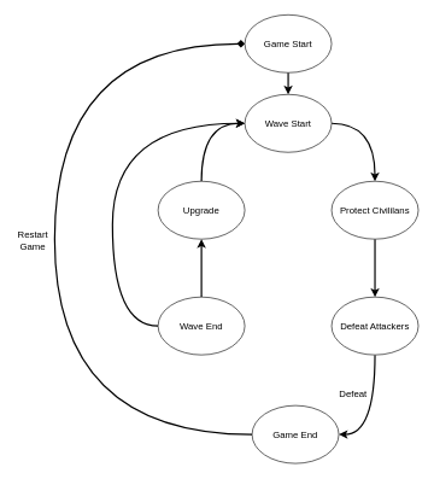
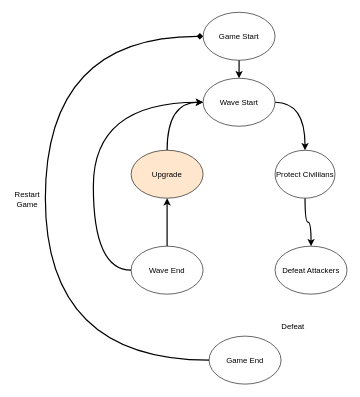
  <mxCell id="0" />
  <mxCell id="1" parent="0" />
  <mxCell id="2" style="edgeStyle=orthogonalEdgeStyle;curved=1;orthogonalLoop=1;jettySize=auto;html=1;entryX=0.5;entryY=0;entryDx=0;entryDy=0;strokeColor=#000000;strokeWidth=2;fontSize=13;fontStyle=0" edge="1" parent="1" source="3" target="8"><mxGeometry relative="1" as="geometry" /></mxCell>
  <mxCell id="3" value="Game Start" style="ellipse;whiteSpace=wrap;html=1;fontSize=13;fontStyle=0" vertex="1" parent="1"><mxGeometry x="338" y="20" width="120" height="80" as="geometry" /></mxCell>
  <mxCell id="4" style="edgeStyle=orthogonalEdgeStyle;orthogonalLoop=1;jettySize=auto;html=1;entryX=0;entryY=0.5;entryDx=0;entryDy=0;strokeColor=#000000;curved=1;exitX=0;exitY=0.5;exitDx=0;exitDy=0;strokeWidth=2;fontSize=13;fontStyle=0;endArrow=diamond;" edge="1" parent="1" source="5" target="3"><mxGeometry relative="1" as="geometry"><Array as="points"><mxPoint x="75" y="600" /><mxPoint x="75" y="60" /></Array></mxGeometry></mxCell>
  <mxCell id="5" value="Game End" style="ellipse;whiteSpace=wrap;html=1;fontSize=13;fontStyle=0" vertex="1" parent="1"><mxGeometry x="348" y="560" width="120" height="80" as="geometry" /></mxCell>
  <mxCell id="6" value="&lt;div style=&quot;font-size: 13px;&quot;&gt;Restart Game&lt;/div&gt;&lt;div style=&quot;font-size: 13px;&quot;&gt;&lt;br style=&quot;font-size: 13px;&quot;&gt;&lt;/div&gt;" style="text;html=1;strokeColor=none;fillColor=none;align=center;verticalAlign=middle;whiteSpace=wrap;rounded=0;fontSize=13;fontStyle=0" vertex="1" parent="1"><mxGeometry x="20" y="330" width="50" height="20" as="geometry" /></mxCell>
  <mxCell id="7" style="edgeStyle=orthogonalEdgeStyle;curved=1;orthogonalLoop=1;jettySize=auto;html=1;exitX=1;exitY=0.5;exitDx=0;exitDy=0;entryX=0.5;entryY=0;entryDx=0;entryDy=0;strokeColor=#000000;strokeWidth=2;fontSize=13;fontStyle=0" edge="1" parent="1" source="8" target="10"><mxGeometry relative="1" as="geometry" /></mxCell>
  <mxCell id="8" value="&lt;div style=&quot;font-size: 13px;&quot;&gt;Wave Start&lt;/div&gt;" style="ellipse;whiteSpace=wrap;html=1;fontSize=13;fontStyle=0" vertex="1" parent="1"><mxGeometry x="338" y="130" width="120" height="80" as="geometry" /></mxCell>
  <mxCell id="9" value="" style="edgeStyle=orthogonalEdgeStyle;curved=1;orthogonalLoop=1;jettySize=auto;html=1;strokeColor=#000000;strokeWidth=2;fontSize=13;fontStyle=0" edge="1" parent="1" source="10" target="12"><mxGeometry relative="1" as="geometry" /></mxCell>
- <mxCell id="10" value="Protect Civililans" style="ellipse;whiteSpace=wrap;html=1;fontSize=13;fontStyle=0" vertex="1" parent="1"><mxGeometry x="458" y="250" width="120" height="80" as="geometry" /></mxCell>
- <mxCell id="11" style="edgeStyle=orthogonalEdgeStyle;curved=1;orthogonalLoop=1;jettySize=auto;html=1;entryX=1;entryY=0.5;entryDx=0;entryDy=0;strokeColor=#000000;strokeWidth=2;fontSize=13;fontStyle=0" edge="1" parent="1" source="12" target="5"><mxGeometry relative="1" as="geometry" /></mxCell>
+ <mxCell id="10" value="Protect Civililans" style="ellipse;whiteSpace=wrap;html=1;fontSize=13;fontStyle=0" vertex="1" parent="1"><mxGeometry x="458" y="250" width="100" height="80" as="geometry" /></mxCell>
  <mxCell id="12" value="Defeat Attackers" style="ellipse;whiteSpace=wrap;html=1;fontSize=13;fontStyle=0" vertex="1" parent="1"><mxGeometry x="458" y="410" width="120" height="80" as="geometry" /></mxCell>
  <mxCell id="13" style="edgeStyle=orthogonalEdgeStyle;curved=1;orthogonalLoop=1;jettySize=auto;html=1;exitX=0.5;exitY=0;exitDx=0;exitDy=0;entryX=0.5;entryY=1;entryDx=0;entryDy=0;strokeColor=#000000;strokeWidth=2;fontSize=13;fontStyle=0" edge="1" parent="1" source="15" target="17"><mxGeometry relative="1" as="geometry" /></mxCell>
  <mxCell id="14" style="edgeStyle=orthogonalEdgeStyle;curved=1;orthogonalLoop=1;jettySize=auto;html=1;entryX=0;entryY=0.5;entryDx=0;entryDy=0;strokeColor=#000000;strokeWidth=2;fontSize=13;fontStyle=0" edge="1" parent="1" source="15" target="8"><mxGeometry relative="1" as="geometry"><Array as="points"><mxPoint x="155" y="450" /><mxPoint x="155" y="170" /></Array></mxGeometry></mxCell>
  <mxCell id="15" value="Wave End" style="ellipse;whiteSpace=wrap;html=1;fontSize=13;fontStyle=0" vertex="1" parent="1"><mxGeometry x="218" y="410" width="120" height="80" as="geometry" /></mxCell>
  <mxCell id="16" style="edgeStyle=orthogonalEdgeStyle;curved=1;orthogonalLoop=1;jettySize=auto;html=1;exitX=0.5;exitY=0;exitDx=0;exitDy=0;entryX=0;entryY=0.5;entryDx=0;entryDy=0;strokeColor=#000000;strokeWidth=2;fontSize=13;fontStyle=0" edge="1" parent="1" source="17" target="8"><mxGeometry relative="1" as="geometry" /></mxCell>
- <mxCell id="17" value="Upgrade" style="ellipse;whiteSpace=wrap;html=1;fontSize=13;fontStyle=0" vertex="1" parent="1"><mxGeometry x="218" y="250" width="120" height="80" as="geometry" /></mxCell>
+ <mxCell id="17" value="Upgrade" style="ellipse;whiteSpace=wrap;html=1;fontSize=13;fontStyle=0;fillColor=#ffe6cc;" vertex="1" parent="1"><mxGeometry x="218" y="250" width="120" height="80" as="geometry" /></mxCell>
  <mxCell id="18" value="Defeat" style="text;html=1;strokeColor=none;fillColor=none;align=center;verticalAlign=middle;whiteSpace=wrap;rounded=0;fontSize=13;fontStyle=0" vertex="1" parent="1"><mxGeometry x="468" y="534" width="40" height="20" as="geometry" /></mxCell>
